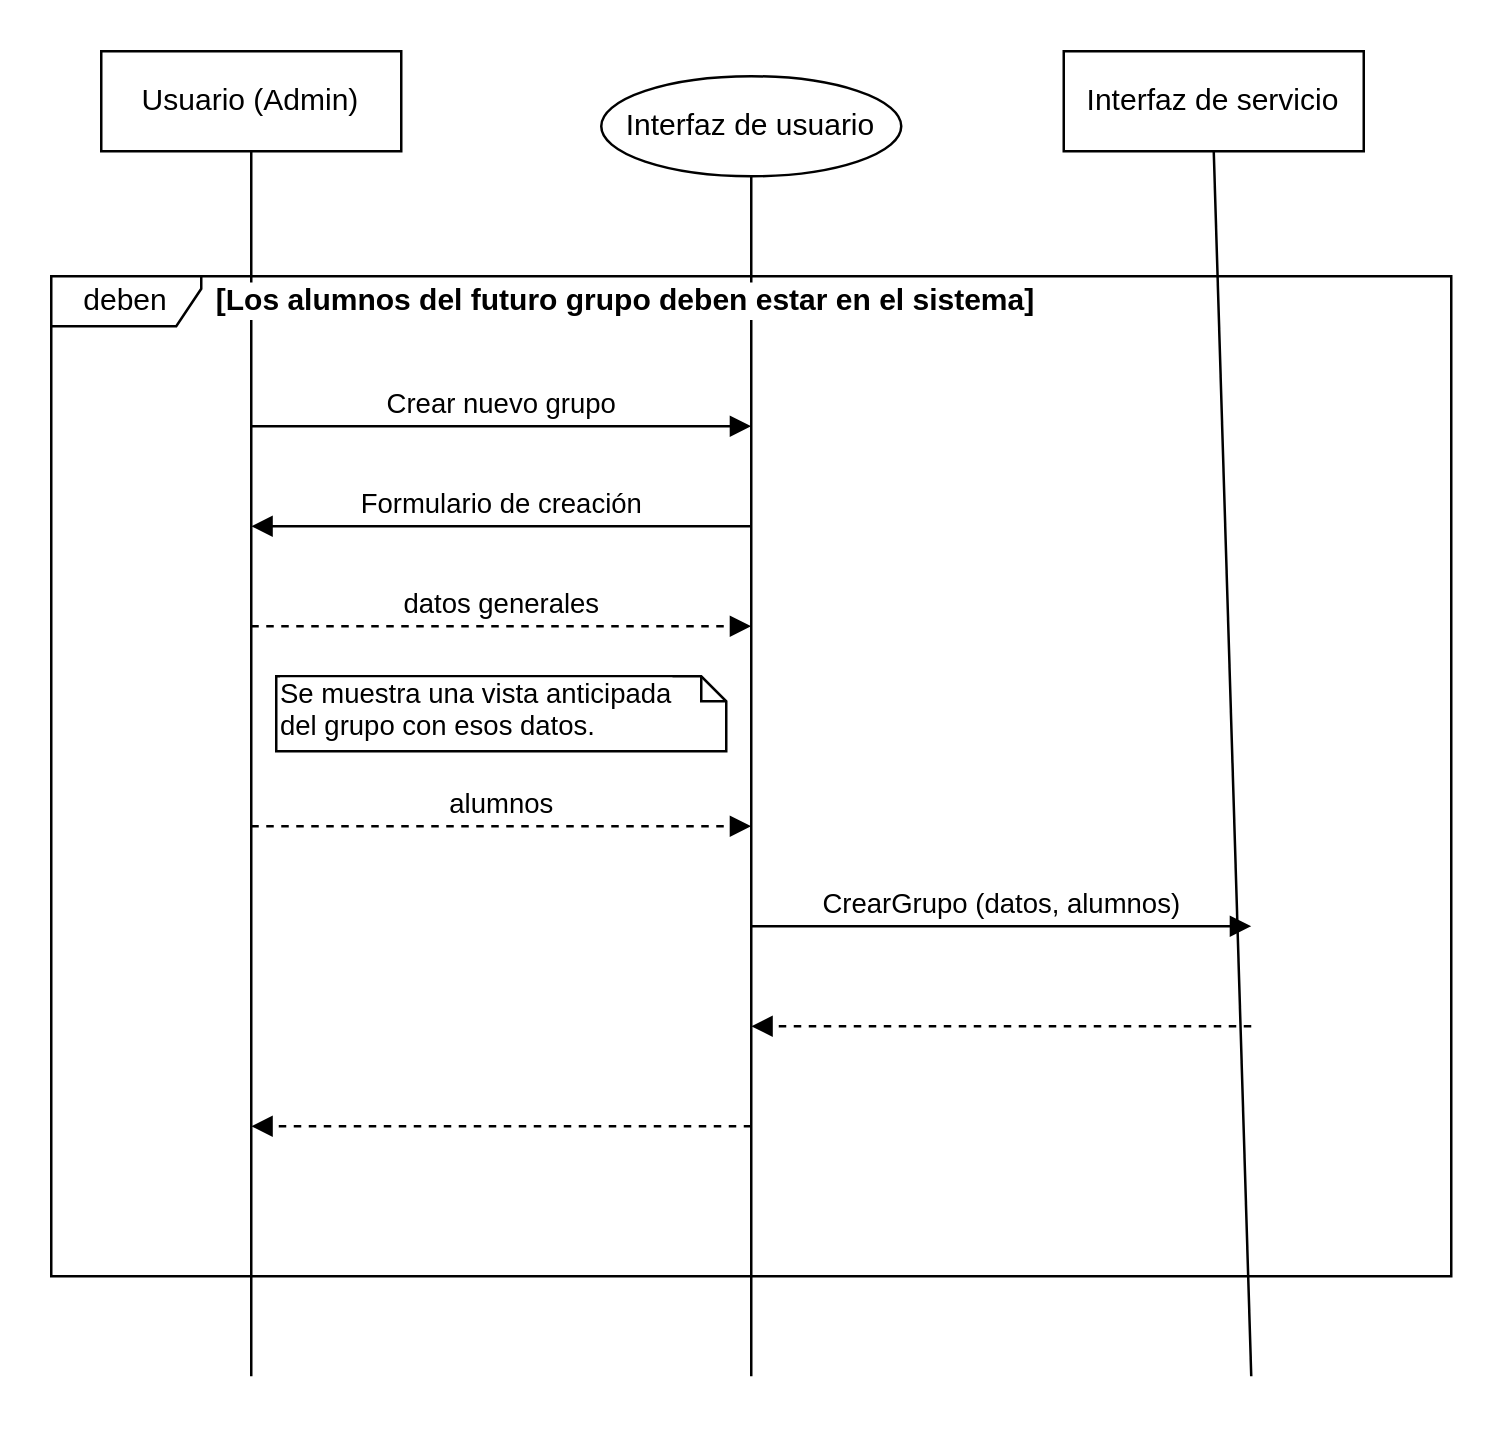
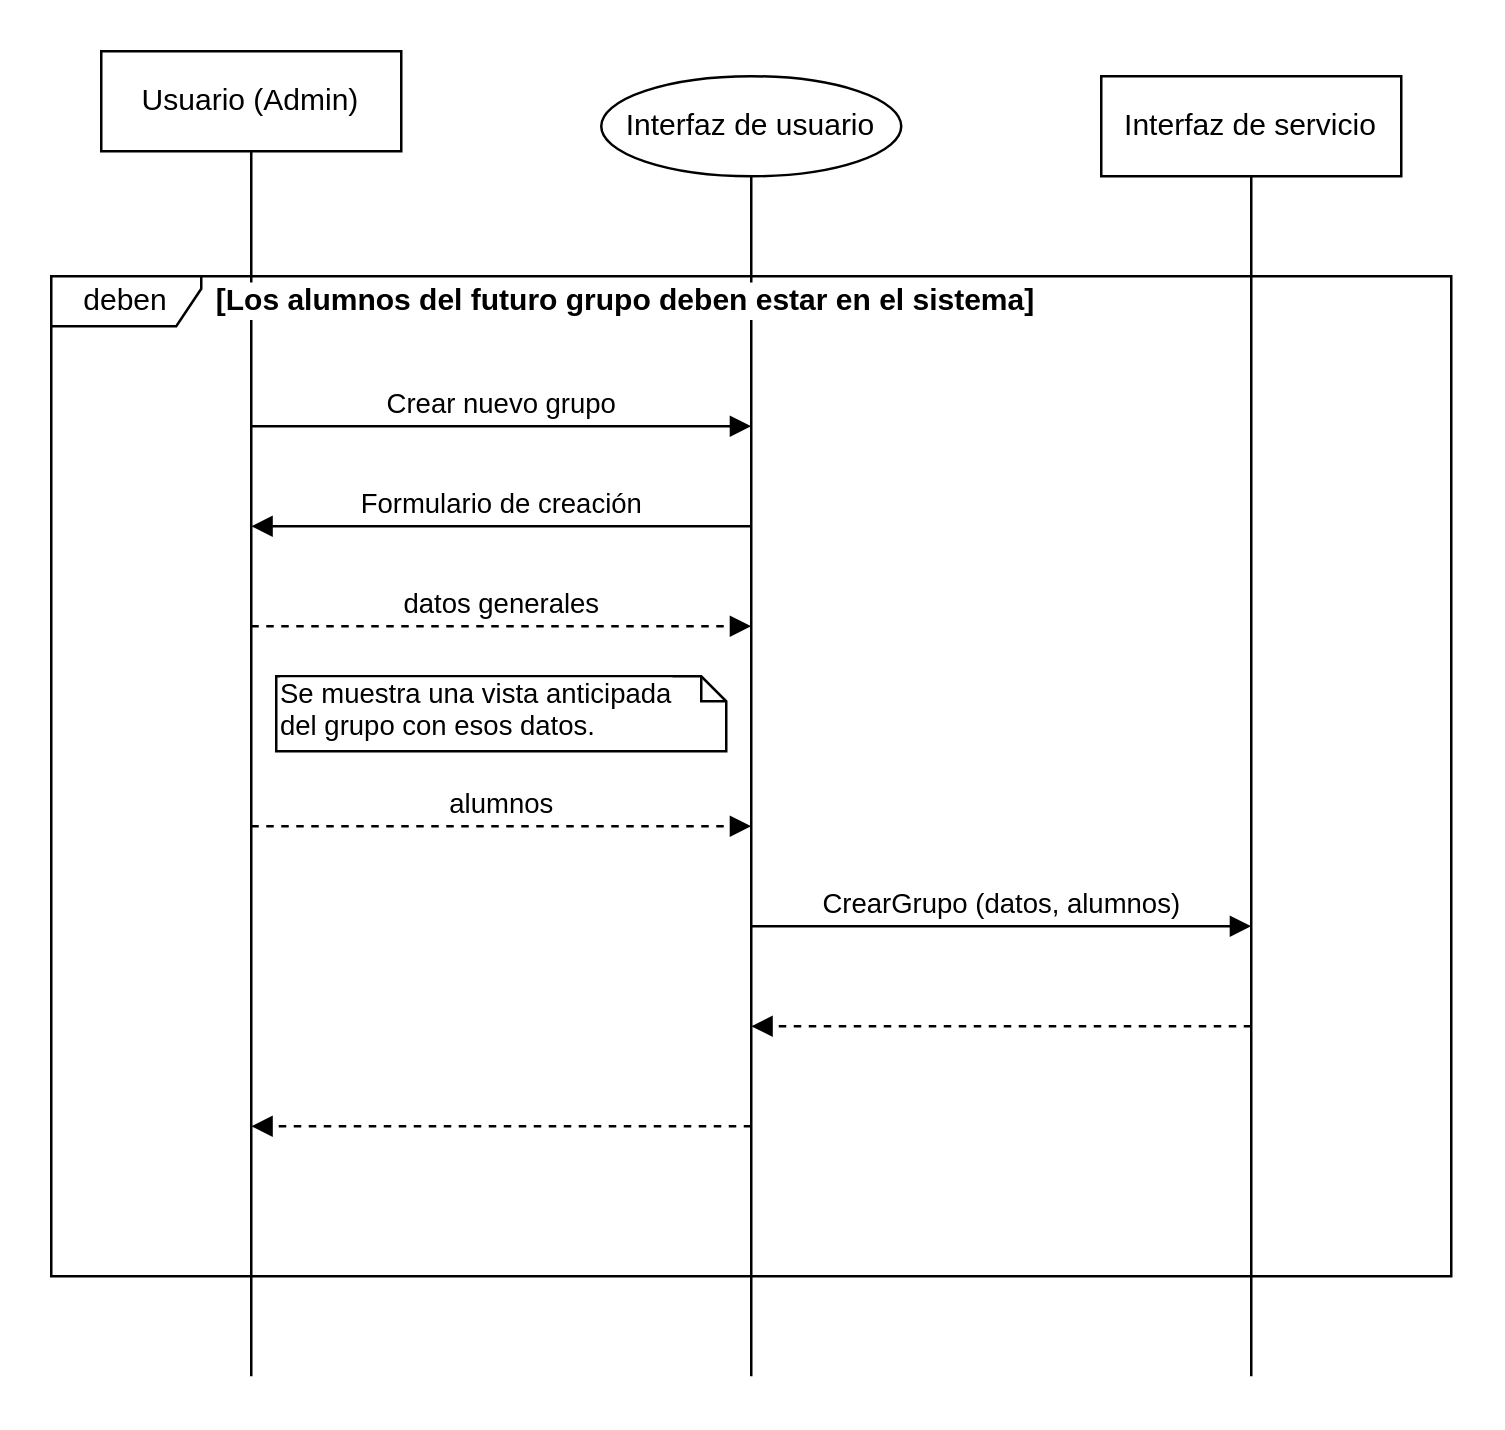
  <mxCell id="0" />
  <mxCell id="1" parent="0" />
  <mxCell id="2" value="deben" style="shape=umlFrame;whiteSpace=wrap;html=1;width=60;height=20;fillColor=#ffffff;" vertex="1" parent="1"><mxGeometry x="20" y="110" width="560" height="400" as="geometry" /></mxCell>
  <mxCell id="3" value="Usuario (Admin)" style="rounded=0;whiteSpace=wrap;html=1;" vertex="1" parent="1"><mxGeometry x="40" y="20" width="120" height="40" as="geometry" /></mxCell>
  <mxCell id="4" value="Interfaz de usuario" style="ellipse;whiteSpace=wrap;html=1;" vertex="1" parent="1"><mxGeometry x="240" y="30" width="120" height="40" as="geometry" /></mxCell>
  <mxCell id="5" value="" style="endArrow=none;html=1;entryX=0.5;entryY=1;entryDx=0;entryDy=0;" edge="1" parent="1" target="3"><mxGeometry width="50" height="50" relative="1" as="geometry"><mxPoint x="100" y="550" as="sourcePoint" /><mxPoint x="70" y="530" as="targetPoint" /></mxGeometry></mxCell>
- <mxCell id="6" value="Interfaz de servicio" style="rounded=0;whiteSpace=wrap;html=1;" vertex="1" parent="1"><mxGeometry x="425" y="20" width="120" height="40" as="geometry" /></mxCell>
+ <mxCell id="6" value="Interfaz de servicio" style="rounded=0;whiteSpace=wrap;html=1;" vertex="1" parent="1"><mxGeometry x="440" y="30" width="120" height="40" as="geometry" /></mxCell>
  <mxCell id="7" value="" style="endArrow=none;html=1;entryX=0.5;entryY=1;entryDx=0;entryDy=0;" edge="1" parent="1" target="4"><mxGeometry width="50" height="50" relative="1" as="geometry"><mxPoint x="300" y="550" as="sourcePoint" /><mxPoint x="110" y="80" as="targetPoint" /></mxGeometry></mxCell>
  <mxCell id="8" value="" style="endArrow=none;html=1;entryX=0.5;entryY=1;entryDx=0;entryDy=0;" edge="1" parent="1" target="6"><mxGeometry width="50" height="50" relative="1" as="geometry"><mxPoint x="500" y="550" as="sourcePoint" /><mxPoint x="120" y="90" as="targetPoint" /></mxGeometry></mxCell>
  <mxCell id="9" value="[Los alumnos del futuro grupo deben estar en el sistema]" style="text;html=1;strokeColor=none;fillColor=none;align=center;verticalAlign=middle;whiteSpace=wrap;rounded=0;fontStyle=1;labelBackgroundColor=#ffffff;" vertex="1" parent="1"><mxGeometry x="80" y="110" width="340" height="20" as="geometry" /></mxCell>
  <mxCell id="10" value="Crear nuevo grupo" style="html=1;verticalAlign=bottom;endArrow=block;" edge="1" parent="1"><mxGeometry width="80" relative="1" as="geometry"><mxPoint x="100" y="170" as="sourcePoint" /><mxPoint x="300" y="170" as="targetPoint" /></mxGeometry></mxCell>
  <mxCell id="11" value="Formulario de creación" style="html=1;verticalAlign=bottom;endArrow=block;" edge="1" parent="1"><mxGeometry width="80" relative="1" as="geometry"><mxPoint x="300" y="210" as="sourcePoint" /><mxPoint x="100" y="210" as="targetPoint" /></mxGeometry></mxCell>
  <mxCell id="12" value="datos generales" style="html=1;verticalAlign=bottom;endArrow=block;dashed=1;" edge="1" parent="1"><mxGeometry width="80" relative="1" as="geometry"><mxPoint x="100" y="250" as="sourcePoint" /><mxPoint x="300" y="250" as="targetPoint" /></mxGeometry></mxCell>
  <mxCell id="13" value="CrearGrupo (datos, alumnos)" style="html=1;verticalAlign=bottom;endArrow=block;" edge="1" parent="1"><mxGeometry width="80" relative="1" as="geometry"><mxPoint x="300" y="370" as="sourcePoint" /><mxPoint x="500" y="370" as="targetPoint" /></mxGeometry></mxCell>
  <mxCell id="14" value="" style="html=1;verticalAlign=bottom;endArrow=block;dashed=1;" edge="1" parent="1"><mxGeometry width="80" relative="1" as="geometry"><mxPoint x="500" y="410" as="sourcePoint" /><mxPoint x="300" y="410" as="targetPoint" /></mxGeometry></mxCell>
  <mxCell id="15" value="" style="html=1;verticalAlign=bottom;endArrow=block;dashed=1;" edge="1" parent="1"><mxGeometry width="80" relative="1" as="geometry"><mxPoint x="300" y="450" as="sourcePoint" /><mxPoint x="100" y="450" as="targetPoint" /></mxGeometry></mxCell>
  <mxCell id="16" value="alumnos" style="html=1;verticalAlign=bottom;endArrow=block;dashed=1;" edge="1" parent="1"><mxGeometry width="80" relative="1" as="geometry"><mxPoint x="100" y="330" as="sourcePoint" /><mxPoint x="300" y="330" as="targetPoint" /></mxGeometry></mxCell>
  <mxCell id="17" value="Se muestra una vista anticipada&lt;br&gt;del grupo con esos datos." style="shape=note;whiteSpace=wrap;html=1;size=10;verticalAlign=top;align=left;spacingTop=-6;labelBackgroundColor=#ffffff;fillColor=#ffffff;fontSize=11;" vertex="1" parent="1"><mxGeometry x="110" y="270" width="180" height="30" as="geometry" /></mxCell>
